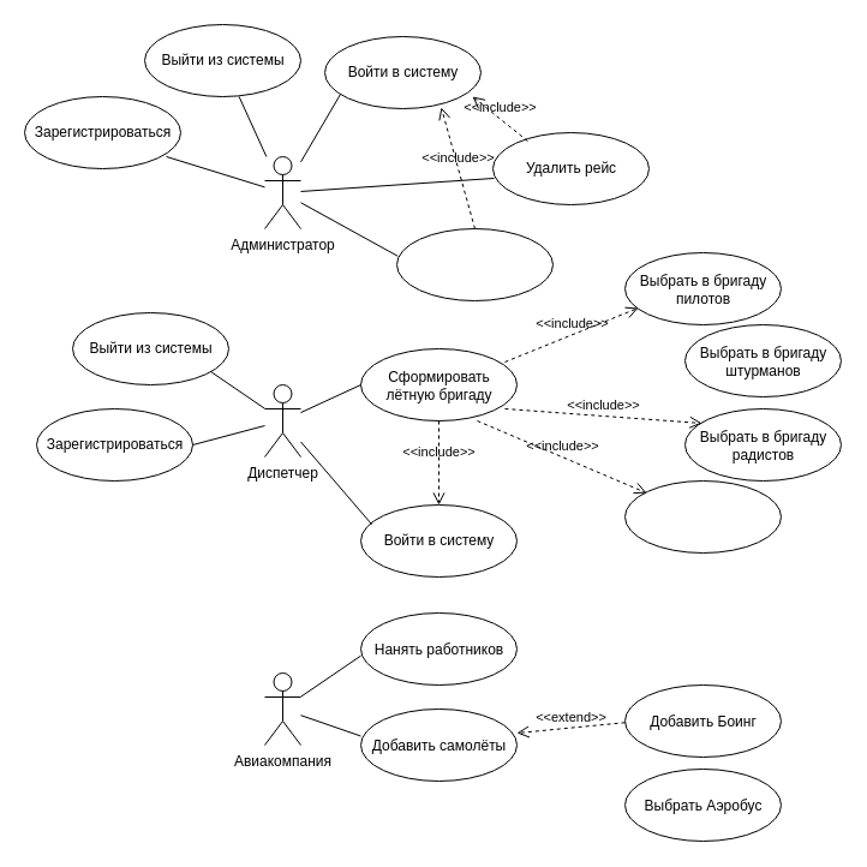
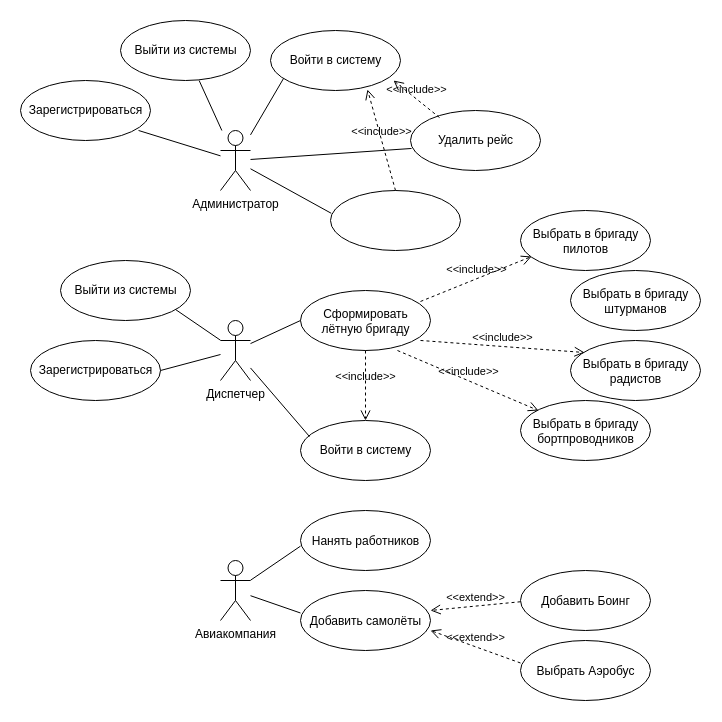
  <mxCell id="0" />
  <mxCell id="1" parent="0" />
  <mxCell id="2" value="" style="shape=ellipse;container=1;horizontal=1;horizontalStack=0;resizeParent=1;resizeParentMax=0;resizeLast=0;html=1;dashed=0;collapsible=0;" parent="1" vertex="1"><mxGeometry x="410" y="110" width="130" height="60" as="geometry" /></mxCell>
  <mxCell id="3" value="Удалить рейс" style="html=1;strokeColor=none;fillColor=none;align=center;verticalAlign=middle;rotatable=0;" parent="2" vertex="1"><mxGeometry y="22.5" width="130" height="15" as="geometry" /></mxCell>
  <mxCell id="4" value="Администратор" style="shape=umlActor;verticalLabelPosition=bottom;verticalAlign=top;html=1;" parent="1" vertex="1"><mxGeometry x="220" y="130" width="30" height="60" as="geometry" /></mxCell>
  <mxCell id="5" value="" style="shape=ellipse;container=1;horizontal=1;horizontalStack=0;resizeParent=1;resizeParentMax=0;resizeLast=0;html=1;dashed=0;collapsible=0;" parent="1" vertex="1"><mxGeometry x="330" y="190" width="130" height="60" as="geometry" /></mxCell>
  <mxCell id="6" value="" style="shape=ellipse;container=1;horizontal=1;horizontalStack=0;resizeParent=1;resizeParentMax=0;resizeLast=0;html=1;dashed=0;collapsible=0;" parent="1" vertex="1"><mxGeometry x="300" y="290" width="130" height="60" as="geometry" /></mxCell>
  <mxCell id="7" value="&lt;div&gt;Сформировать&lt;/div&gt;&lt;div&gt;лётную бригаду&lt;/div&gt;" style="html=1;strokeColor=none;fillColor=none;align=center;verticalAlign=middle;rotatable=0;" parent="6" vertex="1"><mxGeometry y="22.5" width="130" height="17.5" as="geometry" /></mxCell>
  <mxCell id="8" value="Диспетчер" style="shape=umlActor;verticalLabelPosition=bottom;verticalAlign=top;html=1;" parent="1" vertex="1"><mxGeometry x="220" y="320" width="30" height="60" as="geometry" /></mxCell>
  <mxCell id="9" value="" style="shape=ellipse;container=1;horizontal=1;horizontalStack=0;resizeParent=1;resizeParentMax=0;resizeLast=0;html=1;dashed=0;collapsible=0;" parent="1" vertex="1"><mxGeometry x="300" y="510" width="130" height="60" as="geometry" /></mxCell>
  <mxCell id="10" value="Нанять работников" style="html=1;strokeColor=none;fillColor=none;align=center;verticalAlign=middle;rotatable=0;" parent="9" vertex="1"><mxGeometry y="22.5" width="130" height="17.5" as="geometry" /></mxCell>
  <mxCell id="11" value="Авиакомпания" style="shape=umlActor;verticalLabelPosition=bottom;verticalAlign=top;html=1;" parent="1" vertex="1"><mxGeometry x="220" y="560" width="30" height="60" as="geometry" /></mxCell>
  <mxCell id="12" value="" style="shape=ellipse;container=1;horizontal=1;horizontalStack=0;resizeParent=1;resizeParentMax=0;resizeLast=0;html=1;dashed=0;collapsible=0;" parent="1" vertex="1"><mxGeometry x="300" y="590" width="130" height="60" as="geometry" /></mxCell>
  <mxCell id="13" value="Добавить самолёты" style="html=1;strokeColor=none;fillColor=none;align=center;verticalAlign=middle;rotatable=0;" parent="12" vertex="1"><mxGeometry y="22.5" width="130" height="17.5" as="geometry" /></mxCell>
  <mxCell id="14" value="" style="shape=ellipse;container=1;horizontal=1;horizontalStack=0;resizeParent=1;resizeParentMax=0;resizeLast=0;html=1;dashed=0;collapsible=0;" parent="1" vertex="1"><mxGeometry x="520" y="210" width="130" height="60" as="geometry" /></mxCell>
  <mxCell id="15" value="&lt;div&gt;Выбрать в бригаду &lt;br&gt;&lt;/div&gt;&lt;div&gt;пилотов&lt;/div&gt;" style="html=1;strokeColor=none;fillColor=none;align=center;verticalAlign=middle;rotatable=0;" parent="14" vertex="1"><mxGeometry y="22.5" width="130" height="17.5" as="geometry" /></mxCell>
  <mxCell id="16" value="" style="shape=ellipse;container=1;horizontal=1;horizontalStack=0;resizeParent=1;resizeParentMax=0;resizeLast=0;html=1;dashed=0;collapsible=0;" parent="1" vertex="1"><mxGeometry x="570" y="270" width="130" height="60" as="geometry" /></mxCell>
  <mxCell id="17" value="&lt;div&gt;Выбрать в бригаду &lt;br&gt;&lt;/div&gt;&lt;div&gt;штурманов&lt;/div&gt;" style="html=1;strokeColor=none;fillColor=none;align=center;verticalAlign=middle;rotatable=0;" parent="16" vertex="1"><mxGeometry y="22.5" width="130" height="17.5" as="geometry" /></mxCell>
  <mxCell id="18" value="" style="shape=ellipse;container=1;horizontal=1;horizontalStack=0;resizeParent=1;resizeParentMax=0;resizeLast=0;html=1;dashed=0;collapsible=0;" parent="1" vertex="1"><mxGeometry x="570" y="340" width="130" height="60" as="geometry" /></mxCell>
  <mxCell id="19" value="&lt;div&gt;Выбрать в бригаду &lt;br&gt;&lt;/div&gt;&lt;div&gt;радистов&lt;/div&gt;" style="html=1;strokeColor=none;fillColor=none;align=center;verticalAlign=middle;rotatable=0;" parent="18" vertex="1"><mxGeometry y="22.5" width="130" height="17.5" as="geometry" /></mxCell>
  <mxCell id="20" value="" style="shape=ellipse;container=1;horizontal=1;horizontalStack=0;resizeParent=1;resizeParentMax=0;resizeLast=0;html=1;dashed=0;collapsible=0;" parent="1" vertex="1"><mxGeometry x="520" y="400" width="130" height="60" as="geometry" /></mxCell>
+ <mxCell id="21" value="&lt;div&gt;Выбрать в бригаду &lt;br&gt;&lt;/div&gt;&lt;div&gt;бортпроводников&lt;br&gt;&lt;/div&gt;" style="html=1;strokeColor=none;fillColor=none;align=center;verticalAlign=middle;rotatable=0;" parent="20" vertex="1"><mxGeometry y="22.5" width="130" height="17.5" as="geometry" /></mxCell>
  <mxCell id="22" value="&amp;lt;&amp;lt;include&amp;gt;&amp;gt;" style="endArrow=open;startArrow=none;endFill=0;startFill=0;endSize=8;html=1;verticalAlign=bottom;dashed=1;labelBackgroundColor=none;rounded=0;shadow=0;exitX=0.923;exitY=0.183;exitDx=0;exitDy=0;exitPerimeter=0;entryX=0.085;entryY=0.767;entryDx=0;entryDy=0;entryPerimeter=0;" parent="1" source="6" target="14" edge="1"><mxGeometry width="160" relative="1" as="geometry"><mxPoint x="450" y="370" as="sourcePoint" /><mxPoint x="610" y="370" as="targetPoint" /></mxGeometry></mxCell>
  <mxCell id="23" value="&amp;lt;&amp;lt;include&amp;gt;&amp;gt;" style="endArrow=open;startArrow=none;endFill=0;startFill=0;endSize=8;html=1;verticalAlign=bottom;dashed=1;labelBackgroundColor=none;rounded=0;shadow=0;exitX=0.923;exitY=0.833;exitDx=0;exitDy=0;exitPerimeter=0;entryX=0.108;entryY=0.2;entryDx=0;entryDy=0;entryPerimeter=0;" parent="1" source="6" target="18" edge="1"><mxGeometry width="160" relative="1" as="geometry"><mxPoint x="489.99" y="320.98" as="sourcePoint" /><mxPoint x="570" y="280" as="targetPoint" /></mxGeometry></mxCell>
  <mxCell id="24" value="&amp;lt;&amp;lt;include&amp;gt;&amp;gt;" style="endArrow=open;startArrow=none;endFill=0;startFill=0;endSize=8;html=1;verticalAlign=bottom;dashed=1;labelBackgroundColor=none;rounded=0;shadow=0;exitX=0.746;exitY=1;exitDx=0;exitDy=0;exitPerimeter=0;entryX=0.138;entryY=0.167;entryDx=0;entryDy=0;entryPerimeter=0;" parent="1" source="6" target="20" edge="1"><mxGeometry width="160" relative="1" as="geometry"><mxPoint x="499.99" y="330.98" as="sourcePoint" /><mxPoint x="580" y="290" as="targetPoint" /></mxGeometry></mxCell>
  <mxCell id="25" value="" style="endArrow=none;html=1;rounded=0;shadow=0;entryX=0.008;entryY=0.633;entryDx=0;entryDy=0;entryPerimeter=0;" parent="1" source="4" target="2" edge="1"><mxGeometry width="50" height="50" relative="1" as="geometry"><mxPoint x="330" y="390" as="sourcePoint" /><mxPoint x="380" y="340" as="targetPoint" /></mxGeometry></mxCell>
  <mxCell id="26" value="" style="endArrow=none;html=1;rounded=0;shadow=0;entryX=0.006;entryY=0.38;entryDx=0;entryDy=0;entryPerimeter=0;" parent="1" source="4" target="5" edge="1"><mxGeometry width="50" height="50" relative="1" as="geometry"><mxPoint x="330" y="390" as="sourcePoint" /><mxPoint x="380" y="340" as="targetPoint" /></mxGeometry></mxCell>
  <mxCell id="27" value="" style="endArrow=none;html=1;rounded=0;shadow=0;" parent="1" source="8" edge="1"><mxGeometry width="50" height="50" relative="1" as="geometry"><mxPoint x="260" y="410" as="sourcePoint" /><mxPoint x="300" y="320" as="targetPoint" /></mxGeometry></mxCell>
  <mxCell id="28" value="" style="endArrow=none;html=1;rounded=0;shadow=0;entryX=0;entryY=0.75;entryDx=0;entryDy=0;" parent="1" source="11" target="10" edge="1"><mxGeometry width="50" height="50" relative="1" as="geometry"><mxPoint x="290" y="590" as="sourcePoint" /><mxPoint x="340" y="540" as="targetPoint" /></mxGeometry></mxCell>
  <mxCell id="29" value="" style="endArrow=none;html=1;rounded=0;shadow=0;entryX=0;entryY=0;entryDx=0;entryDy=0;" parent="1" source="11" target="13" edge="1"><mxGeometry width="50" height="50" relative="1" as="geometry"><mxPoint x="250" y="595.192" as="sourcePoint" /><mxPoint x="350" y="620" as="targetPoint" /></mxGeometry></mxCell>
  <mxCell id="30" value="" style="shape=ellipse;container=1;horizontal=1;horizontalStack=0;resizeParent=1;resizeParentMax=0;resizeLast=0;html=1;dashed=0;collapsible=0;" parent="1" vertex="1"><mxGeometry x="520" y="570" width="130" height="60" as="geometry" /></mxCell>
  <mxCell id="31" value="Добавить Боинг" style="html=1;strokeColor=none;fillColor=none;align=center;verticalAlign=middle;rotatable=0;" parent="30" vertex="1"><mxGeometry y="22.5" width="130" height="17.5" as="geometry" /></mxCell>
  <mxCell id="32" value="" style="shape=ellipse;container=1;horizontal=1;horizontalStack=0;resizeParent=1;resizeParentMax=0;resizeLast=0;html=1;dashed=0;collapsible=0;" parent="1" vertex="1"><mxGeometry x="520" y="640" width="130" height="60" as="geometry" /></mxCell>
  <mxCell id="33" value="&lt;div&gt;Выбрать Аэробус&lt;/div&gt;" style="html=1;strokeColor=none;fillColor=none;align=center;verticalAlign=middle;rotatable=0;" parent="32" vertex="1"><mxGeometry y="22.5" width="130" height="17.5" as="geometry" /></mxCell>
  <mxCell id="34" value="&amp;lt;&amp;lt;extend&amp;gt;&amp;gt;" style="endArrow=open;startArrow=none;endFill=0;startFill=0;endSize=8;html=1;verticalAlign=bottom;dashed=1;labelBackgroundColor=none;rounded=0;shadow=0;exitX=0;exitY=0.5;exitDx=0;exitDy=0;entryX=1;entryY=0.333;entryDx=0;entryDy=0;entryPerimeter=0;" parent="1" source="31" target="12" edge="1"><mxGeometry width="160" relative="1" as="geometry"><mxPoint x="460" y="580" as="sourcePoint" /><mxPoint x="620" y="580" as="targetPoint" /></mxGeometry></mxCell>
+ <mxCell id="35" value="&amp;lt;&amp;lt;extend&amp;gt;&amp;gt;" style="endArrow=open;startArrow=none;endFill=0;startFill=0;endSize=8;html=1;verticalAlign=bottom;dashed=1;labelBackgroundColor=none;rounded=0;shadow=0;exitX=0;exitY=0;exitDx=0;exitDy=0;entryX=1;entryY=1;entryDx=0;entryDy=0;" parent="1" source="33" target="13" edge="1"><mxGeometry width="160" relative="1" as="geometry"><mxPoint x="589" y="651.25" as="sourcePoint" /><mxPoint x="480" y="645.625" as="targetPoint" /></mxGeometry></mxCell>
  <mxCell id="36" value="" style="shape=ellipse;container=1;horizontal=1;horizontalStack=0;resizeParent=1;resizeParentMax=0;resizeLast=0;html=1;dashed=0;collapsible=0;" parent="1" vertex="1"><mxGeometry x="270" y="30" width="130" height="60" as="geometry" /></mxCell>
  <mxCell id="37" value="Войти в систему" style="html=1;strokeColor=none;fillColor=none;align=center;verticalAlign=middle;rotatable=0;" parent="36" vertex="1"><mxGeometry y="22.5" width="130" height="15" as="geometry" /></mxCell>
  <mxCell id="38" value="" style="endArrow=none;html=1;rounded=0;shadow=0;entryX=0.1;entryY=0.8;entryDx=0;entryDy=0;entryPerimeter=0;" parent="1" source="4" target="36" edge="1"><mxGeometry width="50" height="50" relative="1" as="geometry"><mxPoint x="260" y="192.727" as="sourcePoint" /><mxPoint x="311.04" y="167.98" as="targetPoint" /></mxGeometry></mxCell>
  <mxCell id="39" value="" style="shape=ellipse;container=1;horizontal=1;horizontalStack=0;resizeParent=1;resizeParentMax=0;resizeLast=0;html=1;dashed=0;collapsible=0;" parent="1" vertex="1"><mxGeometry x="300" y="420" width="130" height="60" as="geometry" /></mxCell>
  <mxCell id="40" value="Войти в систему" style="html=1;strokeColor=none;fillColor=none;align=center;verticalAlign=middle;rotatable=0;" parent="39" vertex="1"><mxGeometry y="22.5" width="130" height="15" as="geometry" /></mxCell>
  <mxCell id="41" value="" style="endArrow=none;html=1;rounded=0;shadow=0;entryX=0.069;entryY=0.267;entryDx=0;entryDy=0;entryPerimeter=0;" parent="1" source="8" target="39" edge="1"><mxGeometry width="50" height="50" relative="1" as="geometry"><mxPoint x="260" y="158.077" as="sourcePoint" /><mxPoint x="280" y="430" as="targetPoint" /></mxGeometry></mxCell>
  <mxCell id="42" value="&amp;lt;&amp;lt;include&amp;gt;&amp;gt;" style="endArrow=open;startArrow=none;endFill=0;startFill=0;endSize=8;html=1;verticalAlign=bottom;dashed=1;labelBackgroundColor=none;rounded=0;shadow=0;exitX=0.5;exitY=0;exitDx=0;exitDy=0;entryX=0.746;entryY=0.983;entryDx=0;entryDy=0;entryPerimeter=0;" parent="1" source="5" target="36" edge="1"><mxGeometry width="160" relative="1" as="geometry"><mxPoint x="419.47" y="89.96" as="sourcePoint" /><mxPoint x="530.53" y="45" as="targetPoint" /></mxGeometry></mxCell>
  <mxCell id="43" value="&amp;lt;&amp;lt;include&amp;gt;&amp;gt;" style="endArrow=open;startArrow=none;endFill=0;startFill=0;endSize=8;html=1;verticalAlign=bottom;dashed=1;labelBackgroundColor=none;rounded=0;shadow=0;exitX=0.223;exitY=0.117;exitDx=0;exitDy=0;entryX=0.946;entryY=0.833;entryDx=0;entryDy=0;entryPerimeter=0;exitPerimeter=0;" parent="1" source="2" target="36" edge="1"><mxGeometry width="160" relative="1" as="geometry"><mxPoint x="405" y="200" as="sourcePoint" /><mxPoint x="376.98" y="98.98" as="targetPoint" /></mxGeometry></mxCell>
  <mxCell id="44" value="&amp;lt;&amp;lt;include&amp;gt;&amp;gt;" style="endArrow=open;startArrow=none;endFill=0;startFill=0;endSize=8;html=1;verticalAlign=bottom;dashed=1;labelBackgroundColor=none;rounded=0;shadow=0;" parent="1" source="6" target="39" edge="1"><mxGeometry width="160" relative="1" as="geometry"><mxPoint x="406.98" y="360" as="sourcePoint" /><mxPoint x="547.94" y="420.02" as="targetPoint" /></mxGeometry></mxCell>
  <mxCell id="45" value="" style="shape=ellipse;container=1;horizontal=1;horizontalStack=0;resizeParent=1;resizeParentMax=0;resizeLast=0;html=1;dashed=0;collapsible=0;" vertex="1" parent="1"><mxGeometry x="120" y="20" width="130" height="60" as="geometry" /></mxCell>
  <mxCell id="46" value="Выйти из системы" style="html=1;strokeColor=none;fillColor=none;align=center;verticalAlign=middle;rotatable=0;" vertex="1" parent="45"><mxGeometry y="22.5" width="130" height="15" as="geometry" /></mxCell>
  <mxCell id="47" value="" style="shape=ellipse;container=1;horizontal=1;horizontalStack=0;resizeParent=1;resizeParentMax=0;resizeLast=0;html=1;dashed=0;collapsible=0;" vertex="1" parent="1"><mxGeometry x="20" y="80" width="130" height="60" as="geometry" /></mxCell>
  <mxCell id="48" value="Зарегистрироваться" style="html=1;strokeColor=none;fillColor=none;align=center;verticalAlign=middle;rotatable=0;" vertex="1" parent="47"><mxGeometry y="22.5" width="130" height="15" as="geometry" /></mxCell>
  <mxCell id="49" value="" style="endArrow=none;html=1;rounded=0;shadow=0;" edge="1" parent="1" source="4" target="45"><mxGeometry width="50" height="50" relative="1" as="geometry"><mxPoint x="260" y="144.375" as="sourcePoint" /><mxPoint x="293" y="88" as="targetPoint" /></mxGeometry></mxCell>
  <mxCell id="50" value="" style="endArrow=none;html=1;rounded=0;shadow=0;entryX=0.908;entryY=0.833;entryDx=0;entryDy=0;entryPerimeter=0;" edge="1" parent="1" source="4" target="47"><mxGeometry width="50" height="50" relative="1" as="geometry"><mxPoint x="231.364" y="140" as="sourcePoint" /><mxPoint x="208.636" as="targetPoint" y="90" /></mxGeometry></mxCell>
  <mxCell id="51" value="" style="shape=ellipse;container=1;horizontal=1;horizontalStack=0;resizeParent=1;resizeParentMax=0;resizeLast=0;html=1;dashed=0;collapsible=0;" vertex="1" parent="1"><mxGeometry x="60" y="260" width="130" height="60" as="geometry" /></mxCell>
  <mxCell id="52" value="Выйти из системы" style="html=1;strokeColor=none;fillColor=none;align=center;verticalAlign=middle;rotatable=0;" vertex="1" parent="51"><mxGeometry y="22.5" width="130" height="15" as="geometry" /></mxCell>
  <mxCell id="53" value="" style="shape=ellipse;container=1;horizontal=1;horizontalStack=0;resizeParent=1;resizeParentMax=0;resizeLast=0;html=1;dashed=0;collapsible=0;" vertex="1" parent="1"><mxGeometry x="30" y="340" width="130" height="60" as="geometry" /></mxCell>
  <mxCell id="54" value="Зарегистрироваться" style="html=1;strokeColor=none;fillColor=none;align=center;verticalAlign=middle;rotatable=0;" vertex="1" parent="53"><mxGeometry y="22.5" width="130" height="15" as="geometry" /></mxCell>
  <mxCell id="55" value="" style="endArrow=none;html=1;rounded=0;shadow=0;entryX=0.885;entryY=0.817;entryDx=0;entryDy=0;entryPerimeter=0;" edge="1" parent="1" target="51" source="8"><mxGeometry width="50" height="50" relative="1" as="geometry"><mxPoint x="221.364" y="324.64" as="sourcePoint" /><mxPoint x="293" y="282.64" as="targetPoint" /></mxGeometry></mxCell>
  <mxCell id="56" value="" style="endArrow=none;html=1;rounded=0;shadow=0;entryX=1;entryY=0.5;entryDx=0;entryDy=0;entryPerimeter=0;" edge="1" parent="1" target="54" source="8"><mxGeometry width="50" height="50" relative="1" as="geometry"><mxPoint x="220" y="349.996" as="sourcePoint" /><mxPoint x="220" y="310" as="targetPoint" /></mxGeometry></mxCell>
